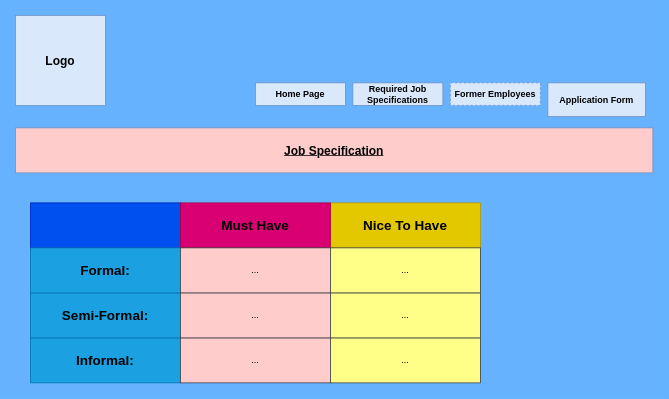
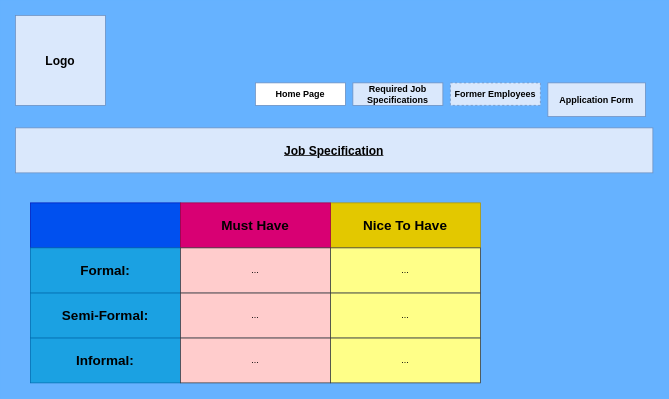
  <mxCell id="0" />
  <mxCell id="1" parent="0" />
  <mxCell id="2" value="Logo" style="rounded=0;whiteSpace=wrap;html=1;fillColor=#dae8fc;strokeColor=#6c8ebf;fontStyle=1;fontSize=16;" vertex="1" parent="1"><mxGeometry width="120" height="120" as="geometry" x="20" y="20" /></mxCell>
- <mxCell id="3" value="Home Page" style="rounded=0;whiteSpace=wrap;html=1;fontSize=12;fontStyle=1;fillColor=#dae8fc;strokeColor=#6c8ebf;" vertex="1" parent="1"><mxGeometry x="340" y="110" width="120" height="30" as="geometry" /></mxCell>
+ <mxCell id="3" value="Home Page" style="rounded=0;whiteSpace=wrap;html=1;fontSize=12;fontStyle=1;fillColor=#ffffff;strokeColor=#6c8ebf;" vertex="1" parent="1"><mxGeometry x="340" y="110" width="120" height="30" as="geometry" /></mxCell>
  <mxCell id="4" value="Required Job Specifications" style="rounded=0;whiteSpace=wrap;html=1;fillColor=#dae8fc;strokeColor=#6c8ebf;fontStyle=1" vertex="1" parent="1"><mxGeometry x="470" y="110" width="120" height="30" as="geometry" /></mxCell>
  <mxCell id="5" value="Former Employees" style="rounded=0;whiteSpace=wrap;html=1;fillColor=#dae8fc;strokeColor=#6c8ebf;fontStyle=1;dashed=1;" vertex="1" parent="1"><mxGeometry x="600" y="110" width="120" height="30" as="geometry" /></mxCell>
  <mxCell id="6" value="Application Form" style="rounded=0;whiteSpace=wrap;html=1;fillColor=#dae8fc;strokeColor=#6c8ebf;fontStyle=1" vertex="1" parent="1"><mxGeometry x="730" y="110" width="130" height="45" as="geometry" /></mxCell>
- <mxCell id="7" value="&lt;span style=&quot;font-size: 16px&quot;&gt;&lt;b&gt;Job Specification&lt;/b&gt;&lt;/span&gt;" style="rounded=0;whiteSpace=wrap;html=1;fillColor=#ffcccc;strokeColor=#6c8ebf;fontStyle=4;" vertex="1" parent="1"><mxGeometry y="170" width="850" height="60" as="geometry" x="20" /></mxCell>
+ <mxCell id="7" value="&lt;span style=&quot;font-size: 16px&quot;&gt;&lt;b&gt;Job Specification&lt;/b&gt;&lt;/span&gt;" style="rounded=0;whiteSpace=wrap;html=1;fillColor=#dae8fc;strokeColor=#6c8ebf;fontStyle=4" vertex="1" parent="1"><mxGeometry y="170" width="850" height="60" as="geometry" x="20" /></mxCell>
  <mxCell id="8" value="" style="rounded=0;whiteSpace=wrap;html=1;fillColor=#0050ef;strokeColor=#001DBC;fontColor=#ffffff;" vertex="1" parent="1"><mxGeometry x="40" y="270" width="200" height="60" as="geometry" /></mxCell>
  <mxCell id="9" value="&lt;font style=&quot;font-size: 18px&quot; color=&quot;#000000&quot;&gt;&lt;b&gt;Nice To Have&lt;/b&gt;&lt;/font&gt;" style="rounded=0;whiteSpace=wrap;html=1;fillColor=#e3c800;strokeColor=#B09500;fontColor=#ffffff;" vertex="1" parent="1"><mxGeometry x="440" y="270" width="200" height="60" as="geometry" /></mxCell>
  <mxCell id="10" value="&lt;b&gt;&lt;font style=&quot;font-size: 18px&quot; color=&quot;#000000&quot;&gt;Must Have&lt;/font&gt;&lt;/b&gt;" style="rounded=0;whiteSpace=wrap;html=1;fillColor=#d80073;strokeColor=#A50040;fontColor=#ffffff;" vertex="1" parent="1"><mxGeometry x="240" y="270" width="200" height="60" as="geometry" /></mxCell>
  <mxCell id="11" value="&lt;font color=&quot;#000000&quot; style=&quot;font-size: 18px&quot;&gt;&lt;b&gt;Informal:&lt;/b&gt;&lt;/font&gt;" style="rounded=0;whiteSpace=wrap;html=1;fillColor=#1ba1e2;strokeColor=#006EAF;fontColor=#ffffff;" vertex="1" parent="1"><mxGeometry x="40" y="450" width="200" height="60" as="geometry" /></mxCell>
  <mxCell id="12" value="&lt;font color=&quot;#000000&quot; size=&quot;1&quot;&gt;&lt;b style=&quot;font-size: 18px&quot;&gt;Semi-Formal:&lt;/b&gt;&lt;/font&gt;" style="rounded=0;whiteSpace=wrap;html=1;fillColor=#1ba1e2;strokeColor=#006EAF;fontColor=#ffffff;" vertex="1" parent="1"><mxGeometry x="40" y="390" width="200" height="60" as="geometry" /></mxCell>
  <mxCell id="13" value="&lt;b&gt;&lt;font color=&quot;#000000&quot; style=&quot;font-size: 18px&quot;&gt;Formal:&lt;/font&gt;&lt;/b&gt;" style="rounded=0;whiteSpace=wrap;html=1;fillColor=#1ba1e2;strokeColor=#006EAF;fontColor=#ffffff;" vertex="1" parent="1"><mxGeometry x="40" y="330" width="200" height="60" as="geometry" /></mxCell>
  <mxCell id="14" value="..." style="rounded=0;whiteSpace=wrap;html=1;fillColor=#ffcccc;strokeColor=#36393d;" vertex="1" parent="1"><mxGeometry x="240" y="450" width="200" height="60" as="geometry" /></mxCell>
  <mxCell id="15" value="..." style="rounded=0;whiteSpace=wrap;html=1;fillColor=#ffcccc;strokeColor=#36393d;" vertex="1" parent="1"><mxGeometry x="240" y="390" width="200" height="60" as="geometry" /></mxCell>
  <mxCell id="16" value="..." style="rounded=0;whiteSpace=wrap;html=1;fillColor=#ffcccc;strokeColor=#36393d;" vertex="1" parent="1"><mxGeometry x="240" y="330" width="200" height="60" as="geometry" /></mxCell>
  <mxCell id="17" value="..." style="rounded=0;whiteSpace=wrap;html=1;fillColor=#ffff88;strokeColor=#36393d;" vertex="1" parent="1"><mxGeometry x="440" y="450" width="200" height="60" as="geometry" /></mxCell>
  <mxCell id="18" value="..." style="rounded=0;whiteSpace=wrap;html=1;fillColor=#ffff88;strokeColor=#36393d;" vertex="1" parent="1"><mxGeometry x="440" y="390" width="200" height="60" as="geometry" /></mxCell>
  <mxCell id="19" value="..." style="rounded=0;whiteSpace=wrap;html=1;fillColor=#ffff88;strokeColor=#36393d;" vertex="1" parent="1"><mxGeometry x="440" y="330" width="200" height="60" as="geometry" /></mxCell>
